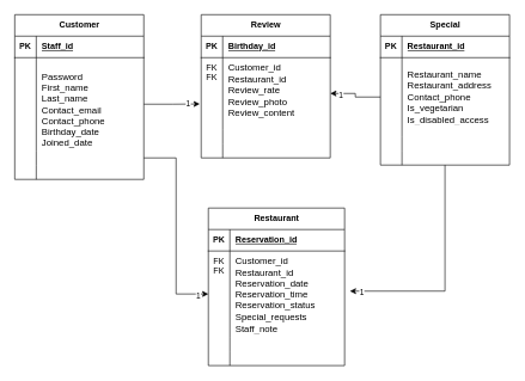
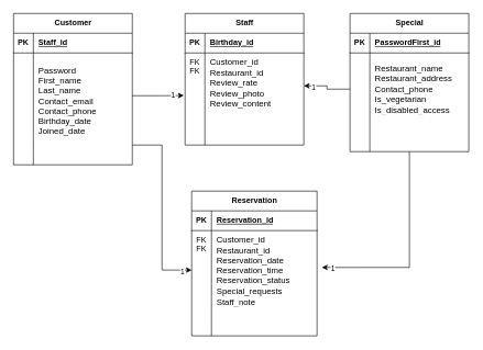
  <mxCell id="0" />
  <mxCell id="1" parent="0" />
  <mxCell id="2" value="Special" style="shape=table;startSize=30;container=1;collapsible=1;childLayout=tableLayout;fixedRows=1;rowLines=0;fontStyle=1;align=center;resizeLast=1;html=1;" vertex="1" parent="1"><mxGeometry x="530" y="20" width="180" height="210" as="geometry"><mxRectangle x="130" y="550" width="100" height="30" as="alternateBounds" /></mxGeometry></mxCell>
  <mxCell id="3" value="" style="shape=tableRow;horizontal=0;startSize=0;swimlaneHead=0;swimlaneBody=0;fillColor=none;collapsible=0;dropTarget=0;points=[[0,0.5],[1,0.5]];portConstraint=eastwest;top=0;left=0;right=0;bottom=1;" vertex="1" parent="2"><mxGeometry y="30" width="180" height="30" as="geometry" /></mxCell>
  <mxCell id="4" value="PK" style="shape=partialRectangle;connectable=0;fillColor=none;top=0;left=0;bottom=0;right=0;fontStyle=1;overflow=hidden;whiteSpace=wrap;html=1;" vertex="1" parent="3"><mxGeometry width="30" height="30" as="geometry"><mxRectangle width="30" height="30" as="alternateBounds" /></mxGeometry></mxCell>
- <mxCell id="5" value="Restaurant_id" style="shape=partialRectangle;connectable=0;fillColor=none;top=0;left=0;bottom=0;right=0;align=left;spacingLeft=6;fontStyle=5;overflow=hidden;whiteSpace=wrap;html=1;" vertex="1" parent="3"><mxGeometry x="30" width="150" height="30" as="geometry"><mxRectangle width="150" height="30" as="alternateBounds" /></mxGeometry></mxCell>
+ <mxCell id="5" value="PasswordFirst_id" style="shape=partialRectangle;connectable=0;fillColor=none;top=0;left=0;bottom=0;right=0;align=left;spacingLeft=6;fontStyle=5;overflow=hidden;whiteSpace=wrap;html=1;" vertex="1" parent="3"><mxGeometry x="30" width="150" height="30" as="geometry"><mxRectangle width="150" height="30" as="alternateBounds" /></mxGeometry></mxCell>
  <mxCell id="6" value="" style="shape=tableRow;horizontal=0;startSize=0;swimlaneHead=0;swimlaneBody=0;fillColor=none;collapsible=0;dropTarget=0;points=[[0,0.5],[1,0.5]];portConstraint=eastwest;top=0;left=0;right=0;bottom=0;" vertex="1" parent="2"><mxGeometry y="60" width="180" height="110" as="geometry" /></mxCell>
  <mxCell id="7" value="" style="shape=partialRectangle;connectable=0;fillColor=none;top=0;left=0;bottom=0;right=0;editable=1;overflow=hidden;whiteSpace=wrap;html=1;" vertex="1" parent="6"><mxGeometry width="30" height="110" as="geometry"><mxRectangle width="30" height="110" as="alternateBounds" /></mxGeometry></mxCell>
  <mxCell id="8" value="Restaurant_name&lt;br&gt;Restaurant_address&lt;br&gt;Contact_phone&lt;br&gt;Is_vegetarian&lt;br&gt;Is_disabled_access&lt;br&gt;" style="shape=partialRectangle;connectable=0;fillColor=none;top=0;left=0;bottom=0;right=0;align=left;spacingLeft=6;overflow=hidden;whiteSpace=wrap;html=1;fontSize=13;" vertex="1" parent="6"><mxGeometry x="30" width="150" height="110" as="geometry"><mxRectangle width="150" height="110" as="alternateBounds" /></mxGeometry></mxCell>
  <mxCell id="9" value="" style="shape=tableRow;horizontal=0;startSize=0;swimlaneHead=0;swimlaneBody=0;fillColor=none;collapsible=0;dropTarget=0;points=[[0,0.5],[1,0.5]];portConstraint=eastwest;top=0;left=0;right=0;bottom=0;" vertex="1" parent="2"><mxGeometry y="170" width="180" height="20" as="geometry" /></mxCell>
  <mxCell id="10" value="" style="shape=partialRectangle;connectable=0;fillColor=none;top=0;left=0;bottom=0;right=0;editable=1;overflow=hidden;whiteSpace=wrap;html=1;" vertex="1" parent="9"><mxGeometry width="30" height="20" as="geometry"><mxRectangle width="30" height="20" as="alternateBounds" /></mxGeometry></mxCell>
  <mxCell id="11" value="" style="shape=partialRectangle;connectable=0;fillColor=none;top=0;left=0;bottom=0;right=0;align=left;spacingLeft=6;overflow=hidden;whiteSpace=wrap;html=1;" vertex="1" parent="9"><mxGeometry x="30" width="150" height="20" as="geometry"><mxRectangle width="150" height="20" as="alternateBounds" /></mxGeometry></mxCell>
  <mxCell id="12" value="" style="shape=tableRow;horizontal=0;startSize=0;swimlaneHead=0;swimlaneBody=0;fillColor=none;collapsible=0;dropTarget=0;points=[[0,0.5],[1,0.5]];portConstraint=eastwest;top=0;left=0;right=0;bottom=0;" vertex="1" parent="2"><mxGeometry y="190" width="180" height="20" as="geometry" /></mxCell>
  <mxCell id="13" value="" style="shape=partialRectangle;connectable=0;fillColor=none;top=0;left=0;bottom=0;right=0;editable=1;overflow=hidden;whiteSpace=wrap;html=1;" vertex="1" parent="12"><mxGeometry width="30" height="20" as="geometry"><mxRectangle width="30" height="20" as="alternateBounds" /></mxGeometry></mxCell>
  <mxCell id="14" value="" style="shape=partialRectangle;connectable=0;fillColor=none;top=0;left=0;bottom=0;right=0;align=left;spacingLeft=6;overflow=hidden;whiteSpace=wrap;html=1;" vertex="1" parent="12"><mxGeometry x="30" width="150" height="20" as="geometry"><mxRectangle width="150" height="20" as="alternateBounds" /></mxGeometry></mxCell>
  <mxCell id="15" value="Customer" style="shape=table;startSize=30;container=1;collapsible=1;childLayout=tableLayout;fixedRows=1;rowLines=0;fontStyle=1;align=center;resizeLast=1;html=1;" vertex="1" parent="1"><mxGeometry x="20" y="20" width="180" height="230" as="geometry"><mxRectangle x="130" y="550" width="100" height="30" as="alternateBounds" /></mxGeometry></mxCell>
  <mxCell id="16" value="" style="shape=tableRow;horizontal=0;startSize=0;swimlaneHead=0;swimlaneBody=0;fillColor=none;collapsible=0;dropTarget=0;points=[[0,0.5],[1,0.5]];portConstraint=eastwest;top=0;left=0;right=0;bottom=1;" vertex="1" parent="15"><mxGeometry y="30" width="180" height="30" as="geometry" /></mxCell>
  <mxCell id="17" value="PK" style="shape=partialRectangle;connectable=0;fillColor=none;top=0;left=0;bottom=0;right=0;fontStyle=1;overflow=hidden;whiteSpace=wrap;html=1;" vertex="1" parent="16"><mxGeometry width="30" height="30" as="geometry"><mxRectangle width="30" height="30" as="alternateBounds" /></mxGeometry></mxCell>
  <mxCell id="18" value="Staff_id" style="shape=partialRectangle;connectable=0;fillColor=none;top=0;left=0;bottom=0;right=0;align=left;spacingLeft=6;fontStyle=5;overflow=hidden;whiteSpace=wrap;html=1;" vertex="1" parent="16"><mxGeometry x="30" width="150" height="30" as="geometry"><mxRectangle width="150" height="30" as="alternateBounds" /></mxGeometry></mxCell>
  <mxCell id="19" value="" style="shape=tableRow;horizontal=0;startSize=0;swimlaneHead=0;swimlaneBody=0;fillColor=none;collapsible=0;dropTarget=0;points=[[0,0.5],[1,0.5]];portConstraint=eastwest;top=0;left=0;right=0;bottom=0;" vertex="1" parent="15"><mxGeometry y="60" width="180" height="130" as="geometry" /></mxCell>
  <mxCell id="20" value="" style="shape=partialRectangle;connectable=0;fillColor=none;top=0;left=0;bottom=0;right=0;editable=1;overflow=hidden;whiteSpace=wrap;html=1;" vertex="1" parent="19"><mxGeometry width="30" height="130" as="geometry"><mxRectangle width="30" height="130" as="alternateBounds" /></mxGeometry></mxCell>
  <mxCell id="21" value="&lt;br style=&quot;font-size: 13px;&quot;&gt;Password&lt;br style=&quot;font-size: 13px;&quot;&gt;First_name&lt;br style=&quot;font-size: 13px;&quot;&gt;Last_name&lt;br style=&quot;font-size: 13px;&quot;&gt;Contact_email&lt;br style=&quot;font-size: 13px;&quot;&gt;Contact_phone&lt;br&gt;Birthday_date&lt;br&gt;Joined_date" style="shape=partialRectangle;connectable=0;fillColor=none;top=0;left=0;bottom=0;right=0;align=left;spacingLeft=6;overflow=hidden;whiteSpace=wrap;html=1;fontSize=13;" vertex="1" parent="19"><mxGeometry x="30" width="150" height="130" as="geometry"><mxRectangle width="150" height="130" as="alternateBounds" /></mxGeometry></mxCell>
  <mxCell id="22" value="" style="shape=tableRow;horizontal=0;startSize=0;swimlaneHead=0;swimlaneBody=0;fillColor=none;collapsible=0;dropTarget=0;points=[[0,0.5],[1,0.5]];portConstraint=eastwest;top=0;left=0;right=0;bottom=0;" vertex="1" parent="15"><mxGeometry y="190" width="180" height="20" as="geometry" /></mxCell>
  <mxCell id="23" value="" style="shape=partialRectangle;connectable=0;fillColor=none;top=0;left=0;bottom=0;right=0;editable=1;overflow=hidden;whiteSpace=wrap;html=1;" vertex="1" parent="22"><mxGeometry width="30" height="20" as="geometry"><mxRectangle width="30" height="20" as="alternateBounds" /></mxGeometry></mxCell>
  <mxCell id="24" value="" style="shape=partialRectangle;connectable=0;fillColor=none;top=0;left=0;bottom=0;right=0;align=left;spacingLeft=6;overflow=hidden;whiteSpace=wrap;html=1;" vertex="1" parent="22"><mxGeometry x="30" width="150" height="20" as="geometry"><mxRectangle width="150" height="20" as="alternateBounds" /></mxGeometry></mxCell>
  <mxCell id="25" value="" style="shape=tableRow;horizontal=0;startSize=0;swimlaneHead=0;swimlaneBody=0;fillColor=none;collapsible=0;dropTarget=0;points=[[0,0.5],[1,0.5]];portConstraint=eastwest;top=0;left=0;right=0;bottom=0;" vertex="1" parent="15"><mxGeometry y="210" width="180" height="20" as="geometry" /></mxCell>
  <mxCell id="26" value="" style="shape=partialRectangle;connectable=0;fillColor=none;top=0;left=0;bottom=0;right=0;editable=1;overflow=hidden;whiteSpace=wrap;html=1;" vertex="1" parent="25"><mxGeometry width="30" height="20" as="geometry"><mxRectangle width="30" height="20" as="alternateBounds" /></mxGeometry></mxCell>
  <mxCell id="27" value="" style="shape=partialRectangle;connectable=0;fillColor=none;top=0;left=0;bottom=0;right=0;align=left;spacingLeft=6;overflow=hidden;whiteSpace=wrap;html=1;" vertex="1" parent="25"><mxGeometry x="30" width="150" height="20" as="geometry"><mxRectangle width="150" height="20" as="alternateBounds" /></mxGeometry></mxCell>
- <mxCell id="28" value="Review" style="shape=table;startSize=30;container=1;collapsible=1;childLayout=tableLayout;fixedRows=1;rowLines=0;fontStyle=1;align=center;resizeLast=1;html=1;" vertex="1" parent="1"><mxGeometry x="280" y="20" width="180" height="200" as="geometry"><mxRectangle x="130" y="550" width="100" height="30" as="alternateBounds" /></mxGeometry></mxCell>
+ <mxCell id="28" value="Staff" style="shape=table;startSize=30;container=1;collapsible=1;childLayout=tableLayout;fixedRows=1;rowLines=0;fontStyle=1;align=center;resizeLast=1;html=1;" vertex="1" parent="1"><mxGeometry x="280" y="20" width="180" height="200" as="geometry"><mxRectangle x="130" y="550" width="100" height="30" as="alternateBounds" /></mxGeometry></mxCell>
  <mxCell id="29" value="" style="shape=tableRow;horizontal=0;startSize=0;swimlaneHead=0;swimlaneBody=0;fillColor=none;collapsible=0;dropTarget=0;points=[[0,0.5],[1,0.5]];portConstraint=eastwest;top=0;left=0;right=0;bottom=1;" vertex="1" parent="28"><mxGeometry y="30" width="180" height="30" as="geometry" /></mxCell>
  <mxCell id="30" value="PK" style="shape=partialRectangle;connectable=0;fillColor=none;top=0;left=0;bottom=0;right=0;fontStyle=1;overflow=hidden;whiteSpace=wrap;html=1;" vertex="1" parent="29"><mxGeometry width="30" height="30" as="geometry"><mxRectangle width="30" height="30" as="alternateBounds" /></mxGeometry></mxCell>
  <mxCell id="31" value="Birthday_id" style="shape=partialRectangle;connectable=0;fillColor=none;top=0;left=0;bottom=0;right=0;align=left;spacingLeft=6;fontStyle=5;overflow=hidden;whiteSpace=wrap;html=1;" vertex="1" parent="29"><mxGeometry x="30" width="150" height="30" as="geometry"><mxRectangle width="150" height="30" as="alternateBounds" /></mxGeometry></mxCell>
  <mxCell id="32" value="" style="shape=tableRow;horizontal=0;startSize=0;swimlaneHead=0;swimlaneBody=0;fillColor=none;collapsible=0;dropTarget=0;points=[[0,0.5],[1,0.5]];portConstraint=eastwest;top=0;left=0;right=0;bottom=0;" vertex="1" parent="28"><mxGeometry y="60" width="180" height="100" as="geometry" /></mxCell>
  <mxCell id="33" value="FK&lt;br&gt;FK" style="shape=partialRectangle;connectable=0;fillColor=none;top=0;left=0;bottom=0;right=0;editable=1;overflow=hidden;whiteSpace=wrap;html=1;verticalAlign=top;" vertex="1" parent="32"><mxGeometry width="30" height="100" as="geometry"><mxRectangle width="30" height="100" as="alternateBounds" /></mxGeometry></mxCell>
  <mxCell id="34" value="Customer_id&lt;br&gt;Restaurant_id&lt;br&gt;Review_rate&lt;br&gt;Review_photo&lt;br&gt;Review_content" style="shape=partialRectangle;connectable=0;fillColor=none;top=0;left=0;bottom=0;right=0;align=left;spacingLeft=6;overflow=hidden;whiteSpace=wrap;html=1;fontSize=13;verticalAlign=top;" vertex="1" parent="32"><mxGeometry x="30" width="150" height="100" as="geometry"><mxRectangle width="150" height="100" as="alternateBounds" /></mxGeometry></mxCell>
  <mxCell id="35" value="" style="shape=tableRow;horizontal=0;startSize=0;swimlaneHead=0;swimlaneBody=0;fillColor=none;collapsible=0;dropTarget=0;points=[[0,0.5],[1,0.5]];portConstraint=eastwest;top=0;left=0;right=0;bottom=0;" vertex="1" parent="28"><mxGeometry y="160" width="180" height="20" as="geometry" /></mxCell>
  <mxCell id="36" value="" style="shape=partialRectangle;connectable=0;fillColor=none;top=0;left=0;bottom=0;right=0;editable=1;overflow=hidden;whiteSpace=wrap;html=1;" vertex="1" parent="35"><mxGeometry width="30" height="20" as="geometry"><mxRectangle width="30" height="20" as="alternateBounds" /></mxGeometry></mxCell>
  <mxCell id="37" value="" style="shape=partialRectangle;connectable=0;fillColor=none;top=0;left=0;bottom=0;right=0;align=left;spacingLeft=6;overflow=hidden;whiteSpace=wrap;html=1;" vertex="1" parent="35"><mxGeometry x="30" width="150" height="20" as="geometry"><mxRectangle width="150" height="20" as="alternateBounds" /></mxGeometry></mxCell>
  <mxCell id="38" value="" style="shape=tableRow;horizontal=0;startSize=0;swimlaneHead=0;swimlaneBody=0;fillColor=none;collapsible=0;dropTarget=0;points=[[0,0.5],[1,0.5]];portConstraint=eastwest;top=0;left=0;right=0;bottom=0;" vertex="1" parent="28"><mxGeometry y="180" width="180" height="20" as="geometry" /></mxCell>
  <mxCell id="39" value="" style="shape=partialRectangle;connectable=0;fillColor=none;top=0;left=0;bottom=0;right=0;editable=1;overflow=hidden;whiteSpace=wrap;html=1;" vertex="1" parent="38"><mxGeometry width="30" height="20" as="geometry"><mxRectangle width="30" height="20" as="alternateBounds" /></mxGeometry></mxCell>
  <mxCell id="40" value="" style="shape=partialRectangle;connectable=0;fillColor=none;top=0;left=0;bottom=0;right=0;align=left;spacingLeft=6;overflow=hidden;whiteSpace=wrap;html=1;" vertex="1" parent="38"><mxGeometry x="30" width="150" height="20" as="geometry"><mxRectangle width="150" height="20" as="alternateBounds" /></mxGeometry></mxCell>
- <mxCell id="41" value="Restaurant" style="shape=table;startSize=30;container=1;collapsible=1;childLayout=tableLayout;fixedRows=1;rowLines=0;fontStyle=1;align=center;resizeLast=1;html=1;" vertex="1" parent="1"><mxGeometry x="290" y="290" width="190" height="220" as="geometry"><mxRectangle x="130" y="550" width="100" height="30" as="alternateBounds" /></mxGeometry></mxCell>
+ <mxCell id="41" value="Reservation" style="shape=table;startSize=30;container=1;collapsible=1;childLayout=tableLayout;fixedRows=1;rowLines=0;fontStyle=1;align=center;resizeLast=1;html=1;" vertex="1" parent="1"><mxGeometry x="290" y="290" width="190" height="220" as="geometry"><mxRectangle x="130" y="550" width="100" height="30" as="alternateBounds" /></mxGeometry></mxCell>
  <mxCell id="42" value="" style="shape=tableRow;horizontal=0;startSize=0;swimlaneHead=0;swimlaneBody=0;fillColor=none;collapsible=0;dropTarget=0;points=[[0,0.5],[1,0.5]];portConstraint=eastwest;top=0;left=0;right=0;bottom=1;" vertex="1" parent="41"><mxGeometry y="30" width="190" height="30" as="geometry" /></mxCell>
  <mxCell id="43" value="PK" style="shape=partialRectangle;connectable=0;fillColor=none;top=0;left=0;bottom=0;right=0;fontStyle=1;overflow=hidden;whiteSpace=wrap;html=1;" vertex="1" parent="42"><mxGeometry width="30" height="30" as="geometry"><mxRectangle width="30" height="30" as="alternateBounds" /></mxGeometry></mxCell>
  <mxCell id="44" value="Reservation_id" style="shape=partialRectangle;connectable=0;fillColor=none;top=0;left=0;bottom=0;right=0;align=left;spacingLeft=6;fontStyle=5;overflow=hidden;whiteSpace=wrap;html=1;" vertex="1" parent="42"><mxGeometry x="30" width="160" height="30" as="geometry"><mxRectangle width="160" height="30" as="alternateBounds" /></mxGeometry></mxCell>
  <mxCell id="45" value="" style="shape=tableRow;horizontal=0;startSize=0;swimlaneHead=0;swimlaneBody=0;fillColor=none;collapsible=0;dropTarget=0;points=[[0,0.5],[1,0.5]];portConstraint=eastwest;top=0;left=0;right=0;bottom=0;" vertex="1" parent="41"><mxGeometry y="60" width="190" height="120" as="geometry" /></mxCell>
  <mxCell id="46" value="FK&lt;br&gt;FK" style="shape=partialRectangle;connectable=0;fillColor=none;top=0;left=0;bottom=0;right=0;editable=1;overflow=hidden;whiteSpace=wrap;html=1;verticalAlign=top;" vertex="1" parent="45"><mxGeometry width="30" height="120" as="geometry"><mxRectangle width="30" height="120" as="alternateBounds" /></mxGeometry></mxCell>
  <mxCell id="47" value="Customer_id&lt;br&gt;Restaurant_id&lt;br&gt;Reservation_date&lt;br&gt;Reservation_time&lt;br&gt;Reservation_status&lt;br&gt;Special_requests&lt;br&gt;Staff_note" style="shape=partialRectangle;connectable=0;fillColor=none;top=0;left=0;bottom=0;right=0;align=left;spacingLeft=6;overflow=hidden;whiteSpace=wrap;html=1;fontSize=13;verticalAlign=top;" vertex="1" parent="45"><mxGeometry x="30" width="160" height="120" as="geometry"><mxRectangle width="160" height="120" as="alternateBounds" /></mxGeometry></mxCell>
  <mxCell id="48" value="" style="shape=tableRow;horizontal=0;startSize=0;swimlaneHead=0;swimlaneBody=0;fillColor=none;collapsible=0;dropTarget=0;points=[[0,0.5],[1,0.5]];portConstraint=eastwest;top=0;left=0;right=0;bottom=0;" vertex="1" parent="41"><mxGeometry y="180" width="190" height="20" as="geometry" /></mxCell>
  <mxCell id="49" value="" style="shape=partialRectangle;connectable=0;fillColor=none;top=0;left=0;bottom=0;right=0;editable=1;overflow=hidden;whiteSpace=wrap;html=1;" vertex="1" parent="48"><mxGeometry width="30" height="20" as="geometry"><mxRectangle width="30" height="20" as="alternateBounds" /></mxGeometry></mxCell>
  <mxCell id="50" value="" style="shape=partialRectangle;connectable=0;fillColor=none;top=0;left=0;bottom=0;right=0;align=left;spacingLeft=6;overflow=hidden;whiteSpace=wrap;html=1;" vertex="1" parent="48"><mxGeometry x="30" width="160" height="20" as="geometry"><mxRectangle width="160" height="20" as="alternateBounds" /></mxGeometry></mxCell>
  <mxCell id="51" value="" style="shape=tableRow;horizontal=0;startSize=0;swimlaneHead=0;swimlaneBody=0;fillColor=none;collapsible=0;dropTarget=0;points=[[0,0.5],[1,0.5]];portConstraint=eastwest;top=0;left=0;right=0;bottom=0;" vertex="1" parent="41"><mxGeometry y="200" width="190" height="20" as="geometry" /></mxCell>
  <mxCell id="52" value="" style="shape=partialRectangle;connectable=0;fillColor=none;top=0;left=0;bottom=0;right=0;editable=1;overflow=hidden;whiteSpace=wrap;html=1;" vertex="1" parent="51"><mxGeometry width="30" height="20" as="geometry"><mxRectangle width="30" height="20" as="alternateBounds" /></mxGeometry></mxCell>
  <mxCell id="53" value="" style="shape=partialRectangle;connectable=0;fillColor=none;top=0;left=0;bottom=0;right=0;align=left;spacingLeft=6;overflow=hidden;whiteSpace=wrap;html=1;" vertex="1" parent="51"><mxGeometry x="30" width="160" height="20" as="geometry"><mxRectangle width="160" height="20" as="alternateBounds" /></mxGeometry></mxCell>
  <mxCell id="54" style="edgeStyle=orthogonalEdgeStyle;rounded=0;orthogonalLoop=1;jettySize=auto;html=1;entryX=-0.011;entryY=0.647;entryDx=0;entryDy=0;entryPerimeter=0;" edge="1" parent="1" source="19" target="32"><mxGeometry relative="1" as="geometry" /></mxCell>
  <mxCell id="55" value="1" style="edgeLabel;html=1;align=center;verticalAlign=middle;resizable=0;points=[];" vertex="1" connectable="0" parent="54"><mxGeometry x="0.608" y="1" relative="1" as="geometry"><mxPoint x="-1" as="offset" /></mxGeometry></mxCell>
  <mxCell id="56" style="edgeStyle=orthogonalEdgeStyle;rounded=0;orthogonalLoop=1;jettySize=auto;html=1;" edge="1" parent="1" source="22" target="45"><mxGeometry relative="1" as="geometry" /></mxCell>
  <mxCell id="57" value="1" style="edgeLabel;html=1;align=center;verticalAlign=middle;resizable=0;points=[];" vertex="1" connectable="0" parent="56"><mxGeometry x="0.894" y="-2" relative="1" as="geometry"><mxPoint as="offset" /></mxGeometry></mxCell>
  <mxCell id="58" style="edgeStyle=orthogonalEdgeStyle;rounded=0;orthogonalLoop=1;jettySize=auto;html=1;entryX=1;entryY=0.5;entryDx=0;entryDy=0;" edge="1" parent="1" source="6" target="32"><mxGeometry relative="1" as="geometry" /></mxCell>
  <mxCell id="59" value="1" style="edgeLabel;html=1;align=center;verticalAlign=middle;resizable=0;points=[];" vertex="1" connectable="0" parent="58"><mxGeometry x="0.627" y="1" relative="1" as="geometry"><mxPoint as="offset" /></mxGeometry></mxCell>
  <mxCell id="60" style="edgeStyle=orthogonalEdgeStyle;rounded=0;orthogonalLoop=1;jettySize=auto;html=1;entryX=1.039;entryY=0.467;entryDx=0;entryDy=0;entryPerimeter=0;" edge="1" parent="1" source="2" target="45"><mxGeometry relative="1" as="geometry" /></mxCell>
  <mxCell id="61" value="1" style="edgeLabel;html=1;align=center;verticalAlign=middle;resizable=0;points=[];" vertex="1" connectable="0" parent="60"><mxGeometry x="0.902" y="1" relative="1" as="geometry"><mxPoint as="offset" /></mxGeometry></mxCell>
